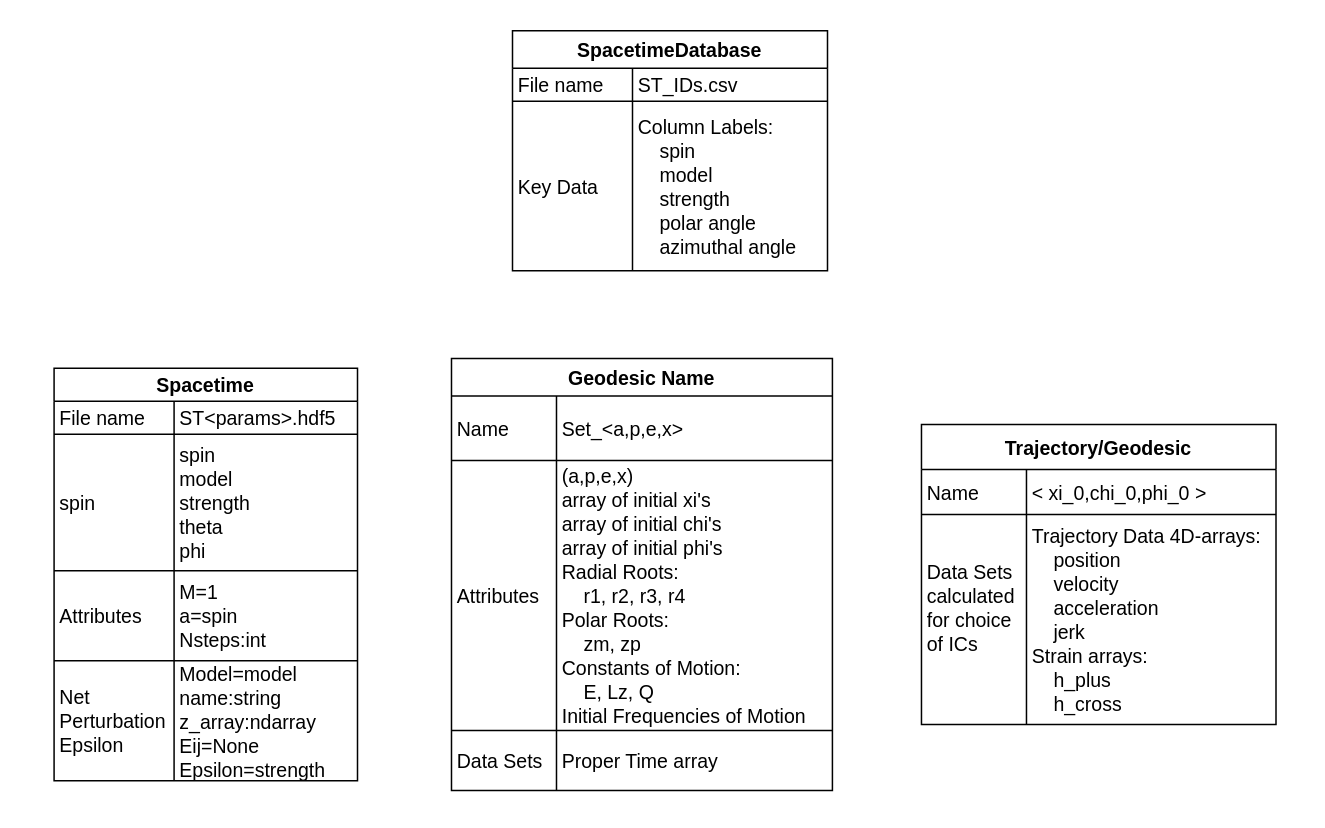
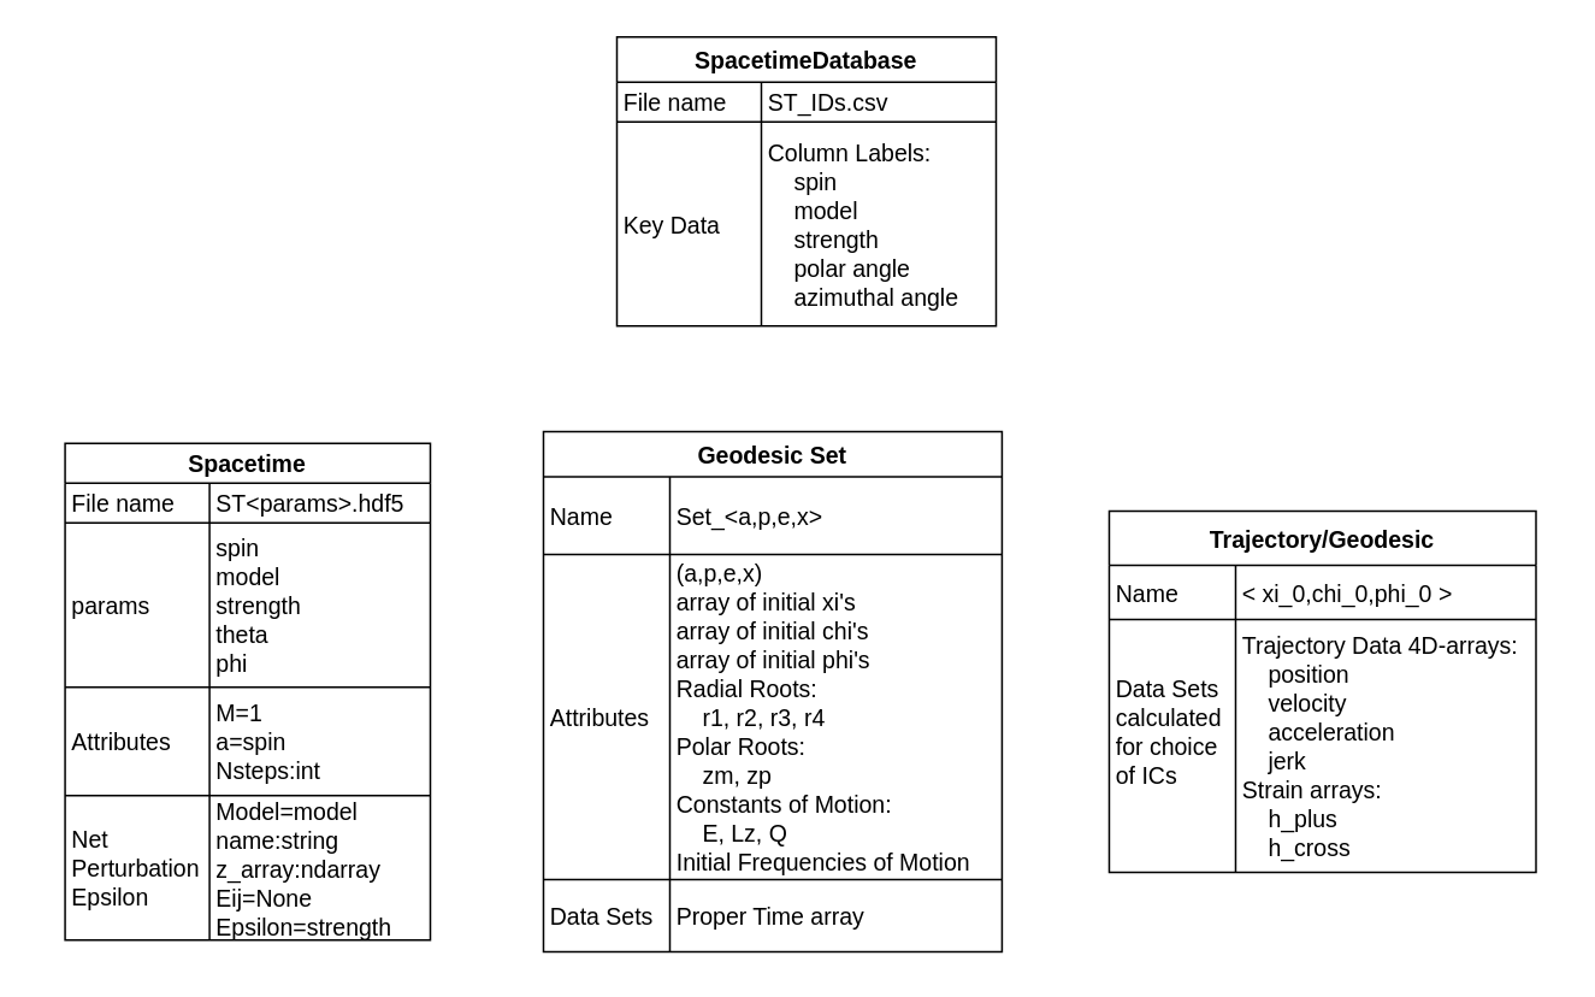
  <mxCell id="0" />
  <mxCell id="1" parent="0" />
  <mxCell id="2" value="" style="group;fontSize=13;" parent="1" vertex="1" connectable="0"><mxGeometry x="20" y="240" width="841" height="290" as="geometry" /></mxCell>
  <mxCell id="3" value="Spacetime " style="shape=table;startSize=22;container=1;collapsible=0;childLayout=tableLayout;fixedRows=1;rowLines=1;fontStyle=1;align=center;resizeLast=1;swimlaneLine=1;flipH=0;flipV=0;fontSize=13;" parent="2" vertex="1"><mxGeometry x="15.387" y="5" width="202.284" height="275" as="geometry" /></mxCell>
  <mxCell id="4" style="shape=tableRow;horizontal=0;startSize=0;swimlaneHead=0;swimlaneBody=0;fillColor=none;collapsible=0;dropTarget=0;points=[[0,0.5],[1,0.5]];portConstraint=eastwest;top=0;left=0;right=0;bottom=0;fontSize=13;" parent="3" vertex="1"><mxGeometry y="22" width="202.284" height="22" as="geometry" /></mxCell>
  <mxCell id="5" value="File name" style="shape=partialRectangle;connectable=0;fillColor=none;top=0;left=0;bottom=0;right=0;align=left;spacingLeft=2;overflow=hidden;fontSize=13;" parent="4" vertex="1"><mxGeometry width="80" height="22" as="geometry"><mxRectangle width="80" height="22" as="alternateBounds" /></mxGeometry></mxCell>
  <mxCell id="6" value="ST&lt;params&gt;.hdf5" style="shape=partialRectangle;connectable=0;fillColor=none;top=0;left=0;bottom=0;right=0;align=left;spacingLeft=2;overflow=hidden;fontSize=13;" parent="4" vertex="1"><mxGeometry x="80" width="122.284" height="22" as="geometry"><mxRectangle width="122.284" height="22" as="alternateBounds" /></mxGeometry></mxCell>
  <mxCell id="7" style="shape=tableRow;horizontal=0;startSize=0;swimlaneHead=0;swimlaneBody=0;fillColor=none;collapsible=0;dropTarget=0;points=[[0,0.5],[1,0.5]];portConstraint=eastwest;top=0;left=0;right=0;bottom=0;fontSize=13;" parent="3" vertex="1"><mxGeometry y="44" width="202.284" height="91" as="geometry" /></mxCell>
- <mxCell id="8" value="spin" style="shape=partialRectangle;connectable=0;fillColor=none;top=0;left=0;bottom=0;right=0;align=left;spacingLeft=2;overflow=hidden;fontSize=13;" parent="7" vertex="1"><mxGeometry width="80" height="91" as="geometry"><mxRectangle width="80" height="91" as="alternateBounds" /></mxGeometry></mxCell>
+ <mxCell id="8" value="params" style="shape=partialRectangle;connectable=0;fillColor=none;top=0;left=0;bottom=0;right=0;align=left;spacingLeft=2;overflow=hidden;fontSize=13;" parent="7" vertex="1"><mxGeometry width="80" height="91" as="geometry"><mxRectangle width="80" height="91" as="alternateBounds" /></mxGeometry></mxCell>
  <mxCell id="9" value="spin&#10;model&#10;strength&#10;theta&#10;phi" style="shape=partialRectangle;connectable=0;fillColor=none;top=0;left=0;bottom=0;right=0;align=left;spacingLeft=2;overflow=hidden;fontSize=13;" parent="7" vertex="1"><mxGeometry x="80" width="122.284" height="91" as="geometry"><mxRectangle width="122.284" height="91" as="alternateBounds" /></mxGeometry></mxCell>
  <mxCell id="10" style="shape=tableRow;horizontal=0;startSize=0;swimlaneHead=0;swimlaneBody=0;fillColor=none;collapsible=0;dropTarget=0;points=[[0,0.5],[1,0.5]];portConstraint=eastwest;top=0;left=0;right=0;bottom=0;fontSize=13;" parent="3" vertex="1"><mxGeometry y="135" width="202.284" height="60" as="geometry" /></mxCell>
  <mxCell id="11" value="Attributes" style="shape=partialRectangle;connectable=0;fillColor=none;top=0;left=0;bottom=0;right=0;align=left;spacingLeft=2;overflow=hidden;fontSize=13;" parent="10" vertex="1"><mxGeometry width="80" height="60" as="geometry"><mxRectangle width="80" height="60" as="alternateBounds" /></mxGeometry></mxCell>
  <mxCell id="12" value="M=1&#10;a=spin&#10;Nsteps:int" style="shape=partialRectangle;connectable=0;fillColor=none;top=0;left=0;bottom=0;right=0;align=left;spacingLeft=2;overflow=hidden;fontSize=13;" parent="10" vertex="1"><mxGeometry x="80" width="122.284" height="60" as="geometry"><mxRectangle width="122.284" height="60" as="alternateBounds" /></mxGeometry></mxCell>
  <mxCell id="13" style="shape=tableRow;horizontal=0;startSize=0;swimlaneHead=0;swimlaneBody=0;fillColor=none;collapsible=0;dropTarget=0;points=[[0,0.5],[1,0.5]];portConstraint=eastwest;top=0;left=0;right=0;bottom=0;fontSize=13;" parent="3" vertex="1"><mxGeometry y="195" width="202.284" height="80" as="geometry" /></mxCell>
  <mxCell id="14" value="Net &#10;Perturbation&#10;Epsilon" style="shape=partialRectangle;connectable=0;fillColor=none;top=0;left=0;bottom=0;right=0;align=left;spacingLeft=2;overflow=hidden;fontSize=13;" parent="13" vertex="1"><mxGeometry width="80" height="80" as="geometry"><mxRectangle width="80" height="80" as="alternateBounds" /></mxGeometry></mxCell>
  <mxCell id="15" value="Model=model&#10;name:string&#10;z_array:ndarray&#10;Eij=None&#10;Epsilon=strength" style="shape=partialRectangle;connectable=0;fillColor=none;top=0;left=0;bottom=0;right=0;align=left;spacingLeft=2;overflow=hidden;fontSize=13;" parent="13" vertex="1"><mxGeometry x="80" width="122.284" height="80" as="geometry"><mxRectangle width="122.284" height="80" as="alternateBounds" /></mxGeometry></mxCell>
- <mxCell id="16" value="Geodesic Name" style="shape=table;startSize=25;container=1;collapsible=0;childLayout=tableLayout;fixedRows=1;rowLines=1;fontStyle=1;align=center;resizeLast=1;fontSize=13;" parent="2" vertex="1"><mxGeometry x="280.33" y="-1.5" width="253.952" height="288" as="geometry" /></mxCell>
+ <mxCell id="16" value="Geodesic Set" style="shape=table;startSize=25;container=1;collapsible=0;childLayout=tableLayout;fixedRows=1;rowLines=1;fontStyle=1;align=center;resizeLast=1;fontSize=13;" parent="2" vertex="1"><mxGeometry x="280.33" y="-1.5" width="253.952" height="288" as="geometry" /></mxCell>
  <mxCell id="17" style="shape=tableRow;horizontal=0;startSize=0;swimlaneHead=0;swimlaneBody=0;fillColor=none;collapsible=0;dropTarget=0;points=[[0,0.5],[1,0.5]];portConstraint=eastwest;top=0;left=0;right=0;bottom=0;fontSize=13;" parent="16" vertex="1"><mxGeometry y="25" width="253.952" height="43" as="geometry" /></mxCell>
  <mxCell id="18" value="Name" style="shape=partialRectangle;connectable=0;fillColor=none;top=0;left=0;bottom=0;right=0;align=left;spacingLeft=2;overflow=hidden;fontSize=13;" parent="17" vertex="1"><mxGeometry width="70" height="43" as="geometry"><mxRectangle width="70" height="43" as="alternateBounds" /></mxGeometry></mxCell>
  <mxCell id="19" value="Set_&lt;a,p,e,x&gt;" style="shape=partialRectangle;connectable=0;fillColor=none;top=0;left=0;bottom=0;right=0;align=left;spacingLeft=2;overflow=hidden;fontSize=13;" parent="17" vertex="1"><mxGeometry x="70" width="183.952" height="43" as="geometry"><mxRectangle width="183.952" height="43" as="alternateBounds" /></mxGeometry></mxCell>
  <mxCell id="20" style="shape=tableRow;horizontal=0;startSize=0;swimlaneHead=0;swimlaneBody=0;fillColor=none;collapsible=0;dropTarget=0;points=[[0,0.5],[1,0.5]];portConstraint=eastwest;top=0;left=0;right=0;bottom=0;fontSize=13;" parent="16" vertex="1"><mxGeometry y="68" width="253.952" height="180" as="geometry" /></mxCell>
  <mxCell id="21" value="Attributes" style="shape=partialRectangle;connectable=0;fillColor=none;top=0;left=0;bottom=0;right=0;align=left;spacingLeft=2;overflow=hidden;fontSize=13;" parent="20" vertex="1"><mxGeometry width="70" height="180" as="geometry"><mxRectangle width="70" height="180" as="alternateBounds" /></mxGeometry></mxCell>
  <mxCell id="22" value="(a,p,e,x)&#10;array of initial xi's&#10;array of initial chi's&#10;array of initial phi's&#10;Radial Roots: &#10;    r1, r2, r3, r4&#10;Polar Roots: &#10;    zm, zp&#10;Constants of Motion:&#10;    E, Lz, Q&#10;Initial Frequencies of Motion" style="shape=partialRectangle;connectable=0;fillColor=none;top=0;left=0;bottom=0;right=0;align=left;spacingLeft=2;overflow=hidden;fontSize=13;" parent="20" vertex="1"><mxGeometry x="70" width="183.952" height="180" as="geometry"><mxRectangle width="183.952" height="180" as="alternateBounds" /></mxGeometry></mxCell>
  <mxCell id="23" style="shape=tableRow;horizontal=0;startSize=0;swimlaneHead=0;swimlaneBody=0;fillColor=none;collapsible=0;dropTarget=0;points=[[0,0.5],[1,0.5]];portConstraint=eastwest;top=0;left=0;right=0;bottom=0;fontSize=13;" parent="16" vertex="1"><mxGeometry y="248" width="253.952" height="40" as="geometry" /></mxCell>
  <mxCell id="24" value="Data Sets" style="shape=partialRectangle;connectable=0;fillColor=none;top=0;left=0;bottom=0;right=0;align=left;spacingLeft=2;overflow=hidden;fontSize=13;" parent="23" vertex="1"><mxGeometry width="70" height="40" as="geometry"><mxRectangle width="70" height="40" as="alternateBounds" /></mxGeometry></mxCell>
  <mxCell id="25" value="Proper Time array" style="shape=partialRectangle;connectable=0;fillColor=none;top=0;left=0;bottom=0;right=0;align=left;spacingLeft=2;overflow=hidden;fontSize=13;" parent="23" vertex="1"><mxGeometry x="70" width="183.952" height="40" as="geometry"><mxRectangle width="183.952" height="40" as="alternateBounds" /></mxGeometry></mxCell>
  <mxCell id="26" value="Trajectory/Geodesic" style="shape=table;startSize=30;container=1;collapsible=0;childLayout=tableLayout;fixedRows=1;rowLines=1;fontStyle=1;align=center;resizeLast=1;fontSize=13;" parent="2" vertex="1"><mxGeometry x="593.65" y="42.5" width="236.35" height="200" as="geometry" /></mxCell>
  <mxCell id="27" style="shape=tableRow;horizontal=0;startSize=0;swimlaneHead=0;swimlaneBody=0;fillColor=none;collapsible=0;dropTarget=0;points=[[0,0.5],[1,0.5]];portConstraint=eastwest;top=0;left=0;right=0;bottom=0;fontSize=13;" parent="26" vertex="1"><mxGeometry y="30" width="236.35" height="30" as="geometry" /></mxCell>
  <mxCell id="28" value="Name" style="shape=partialRectangle;connectable=0;fillColor=none;top=0;left=0;bottom=0;right=0;align=left;spacingLeft=2;overflow=hidden;fontSize=13;" parent="27" vertex="1"><mxGeometry width="70" height="30" as="geometry"><mxRectangle width="70" height="30" as="alternateBounds" /></mxGeometry></mxCell>
  <mxCell id="29" value="&lt; xi_0,chi_0,phi_0 &gt;" style="shape=partialRectangle;connectable=0;fillColor=none;top=0;left=0;bottom=0;right=0;align=left;spacingLeft=2;overflow=hidden;fontSize=13;" parent="27" vertex="1"><mxGeometry x="70" width="166.35" height="30" as="geometry"><mxRectangle width="166.35" height="30" as="alternateBounds" /></mxGeometry></mxCell>
  <mxCell id="30" style="shape=tableRow;horizontal=0;startSize=0;swimlaneHead=0;swimlaneBody=0;fillColor=none;collapsible=0;dropTarget=0;points=[[0,0.5],[1,0.5]];portConstraint=eastwest;top=0;left=0;right=0;bottom=0;fontSize=13;" parent="26" vertex="1"><mxGeometry y="60" width="236.35" height="140" as="geometry" /></mxCell>
  <mxCell id="31" value="Data Sets&#10;calculated&#10;for choice&#10;of ICs&#10;" style="shape=partialRectangle;connectable=0;fillColor=none;top=0;left=0;bottom=0;right=0;align=left;spacingLeft=2;overflow=hidden;fontSize=13;" parent="30" vertex="1"><mxGeometry width="70" height="140" as="geometry"><mxRectangle width="70" height="140" as="alternateBounds" /></mxGeometry></mxCell>
  <mxCell id="32" value="Trajectory Data 4D-arrays:&#10;    position&#10;    velocity&#10;    acceleration&#10;    jerk&#10;Strain arrays:&#10;    h_plus&#10;    h_cross" style="shape=partialRectangle;connectable=0;fillColor=none;top=0;left=0;bottom=0;right=0;align=left;spacingLeft=2;overflow=hidden;fontSize=13;" parent="30" vertex="1"><mxGeometry x="70" width="166.35" height="140" as="geometry"><mxRectangle width="166.35" height="140" as="alternateBounds" /></mxGeometry></mxCell>
  <mxCell id="33" value="SpacetimeDatabase" style="shape=table;startSize=25;container=1;collapsible=0;childLayout=tableLayout;fixedRows=1;rowLines=1;fontStyle=1;align=center;resizeLast=1;swimlaneLine=1;flipH=0;flipV=0;fontSize=13;" parent="1" vertex="1"><mxGeometry x="341" y="20" width="210" height="160" as="geometry" /></mxCell>
  <mxCell id="34" style="shape=tableRow;horizontal=0;startSize=0;swimlaneHead=0;swimlaneBody=0;fillColor=none;collapsible=0;dropTarget=0;points=[[0,0.5],[1,0.5]];portConstraint=eastwest;top=0;left=0;right=0;bottom=0;fontSize=13;" parent="33" vertex="1"><mxGeometry y="25" width="210" height="22" as="geometry" /></mxCell>
  <mxCell id="35" value="File name" style="shape=partialRectangle;connectable=0;fillColor=none;top=0;left=0;bottom=0;right=0;align=left;spacingLeft=2;overflow=hidden;fontSize=13;" parent="34" vertex="1"><mxGeometry width="80" height="22" as="geometry"><mxRectangle width="80" height="22" as="alternateBounds" /></mxGeometry></mxCell>
  <mxCell id="36" value="ST_IDs.csv" style="shape=partialRectangle;connectable=0;fillColor=none;top=0;left=0;bottom=0;right=0;align=left;spacingLeft=2;overflow=hidden;fontSize=13;" parent="34" vertex="1"><mxGeometry x="80" width="130" height="22" as="geometry"><mxRectangle width="130" height="22" as="alternateBounds" /></mxGeometry></mxCell>
  <mxCell id="37" style="shape=tableRow;horizontal=0;startSize=0;swimlaneHead=0;swimlaneBody=0;fillColor=none;collapsible=0;dropTarget=0;points=[[0,0.5],[1,0.5]];portConstraint=eastwest;top=0;left=0;right=0;bottom=0;fontSize=13;" parent="33" vertex="1"><mxGeometry y="47" width="210" height="113" as="geometry" /></mxCell>
  <mxCell id="38" value="Key Data" style="shape=partialRectangle;connectable=0;fillColor=none;top=0;left=0;bottom=0;right=0;align=left;spacingLeft=2;overflow=hidden;fontSize=13;" parent="37" vertex="1"><mxGeometry width="80" height="113" as="geometry"><mxRectangle width="80" height="113" as="alternateBounds" /></mxGeometry></mxCell>
  <mxCell id="39" value="Column Labels:&#10;    spin&#10;    model&#10;    strength&#10;    polar angle&#10;    azimuthal angle" style="shape=partialRectangle;connectable=0;fillColor=none;top=0;left=0;bottom=0;right=0;align=left;spacingLeft=2;overflow=hidden;fontSize=13;" parent="37" vertex="1"><mxGeometry x="80" width="130" height="113" as="geometry"><mxRectangle width="130" height="113" as="alternateBounds" /></mxGeometry></mxCell>
